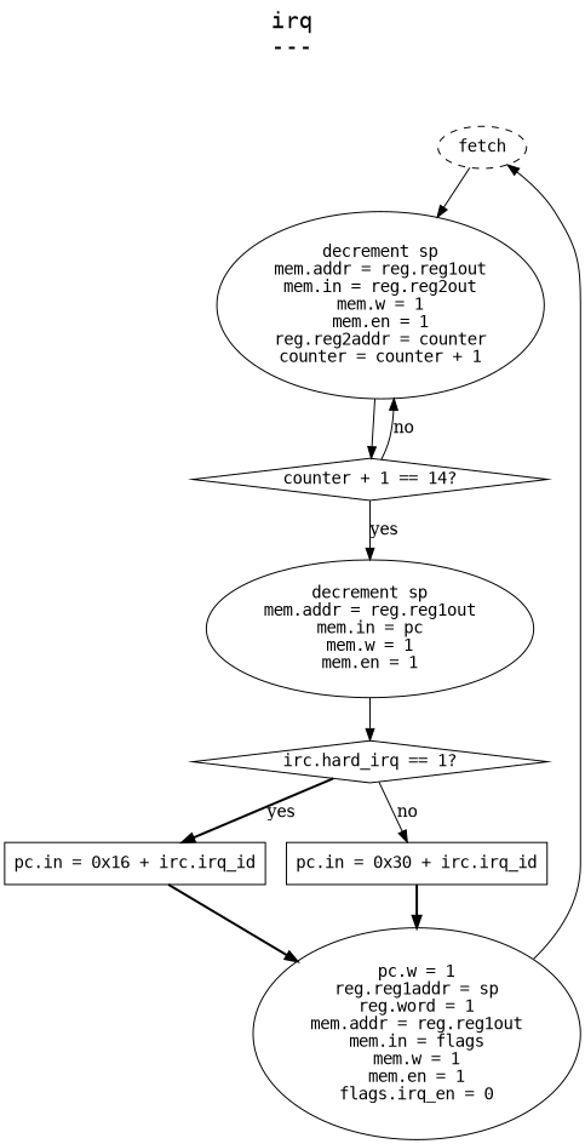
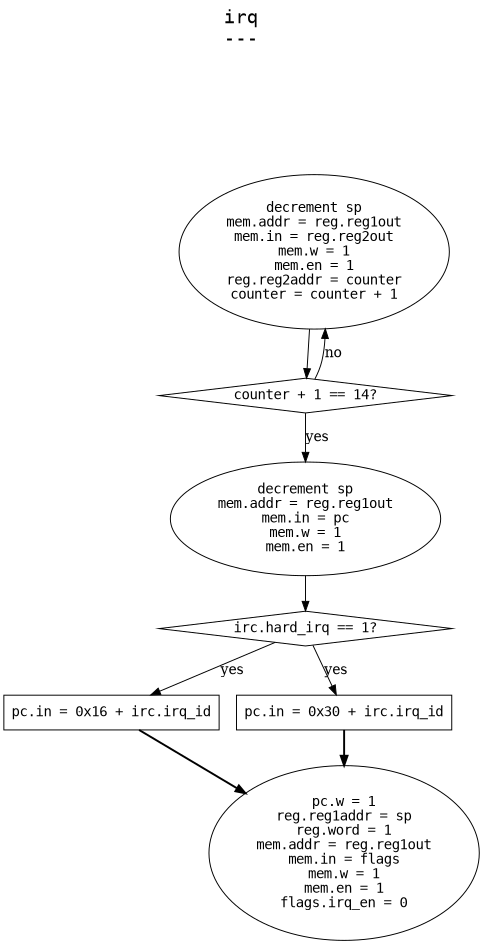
  digraph {
    fontname=mono
    fontsize=20
    label="irq\n---\n"
    labelloc=t
    node [fontname=mono shape=oval]
-   fetch [style=dashed]
    n2 [label="decrement sp\nmem.addr = reg.reg1out\nmem.in = reg.reg2out\nmem.w = 1\nmem.en = 1\nreg.reg2addr = counter\ncounter = counter + 1"]
    n3 [label="counter + 1 == 14?" shape=diamond]
    n4 [label="decrement sp\nmem.addr = reg.reg1out\nmem.in = pc\nmem.w = 1\nmem.en = 1"]
    n5 [label="irc.hard_irq == 1?" shape=diamond]
    n6 [label="pc.in = 0x16 + irc.irq_id" shape=rect]
    n7 [label="pc.in = 0x30 + irc.irq_id" shape=rect]
    n8 [label="pc.w = 1\nreg.reg1addr = sp\nreg.word = 1\nmem.addr = reg.reg1out\nmem.in = flags\nmem.w = 1\nmem.en = 1\nflags.irq_en = 0"]
-   fetch -> n2
    n2 -> n3
    n3 -> n2 [constraint=false label=no]
    n3 -> n4 [label=yes]
    n4 -> n5
-   n5 -> n6 [label=yes style=bold]
-   n5 -> n7 [label=no]
+   n5 -> n6 [label=yes]
+   n5 -> n7 [label=yes]
    n6 -> n8 [style=bold]
    n7 -> n8 [style=bold]
-   n8 -> fetch
  }
